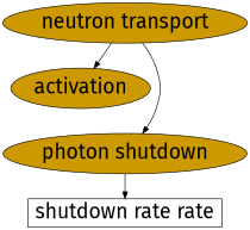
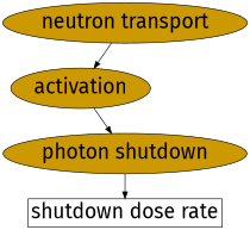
  digraph {
    fontname="Fira Sans"
    node [fillcolor="#CD9900" fontcolor=black fontname="Fira Sans" fontsize=30 margin=0.05 style=filled]
    edge [fontname="Fira Sans"]
    "neutron transport"
    activation
    n3 [label="photon shutdown"]
-   "shutdown dose rate" [shape=box label="shutdown rate rate" fillcolor="" fontcolor="" style=""]
+   "shutdown dose rate" [shape=box fillcolor="" fontcolor="" style=""]
    "neutron transport" -> activation
-   "neutron transport" -> n3
+   activation -> n3
    n3 -> "shutdown dose rate"
  }
